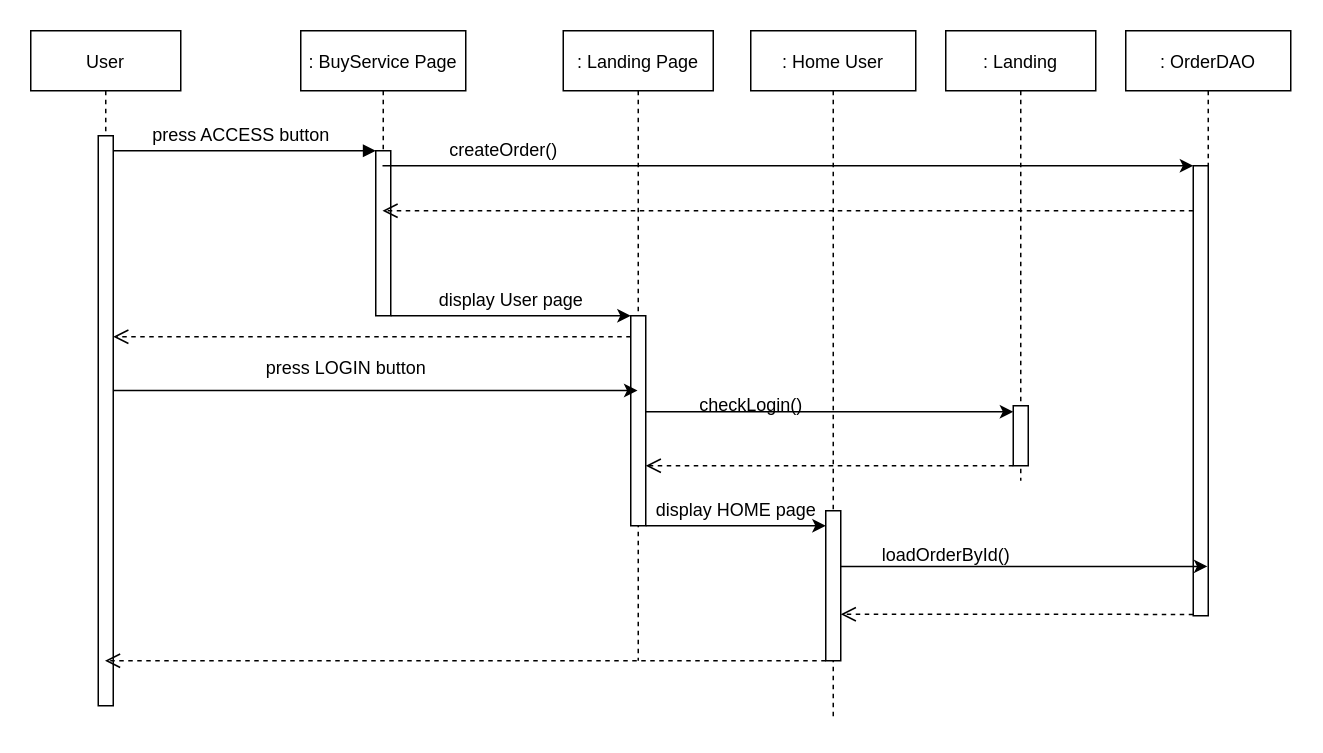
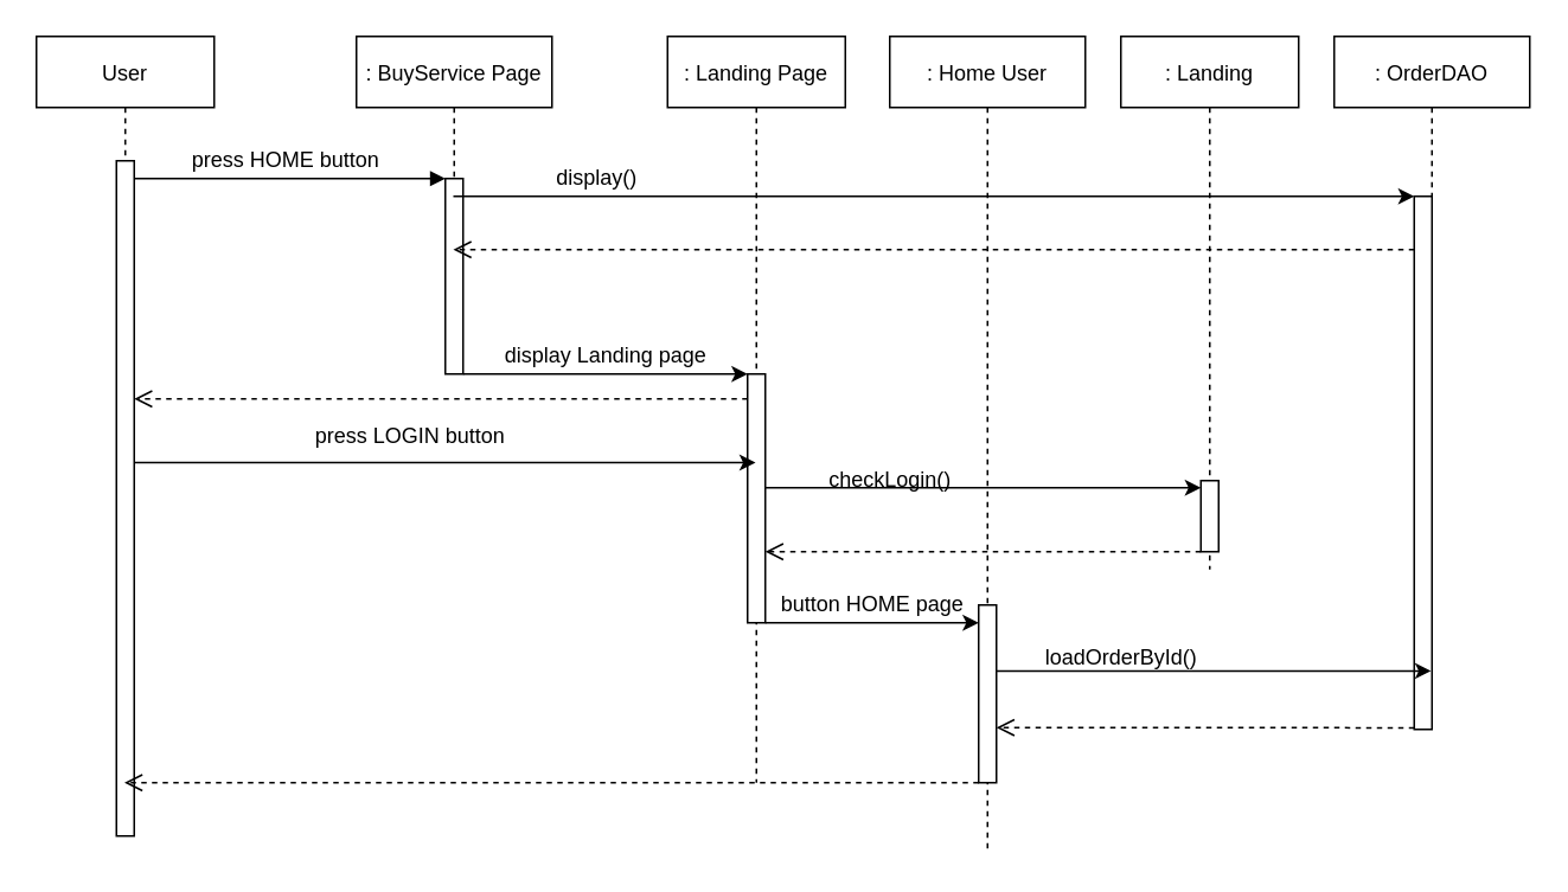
  <mxCell id="0" />
  <mxCell id="1" parent="0" />
  <mxCell id="2" value="User" style="shape=umlLifeline;perimeter=lifelinePerimeter;container=1;collapsible=0;recursiveResize=0;rounded=0;shadow=0;strokeWidth=1;" parent="1" vertex="1"><mxGeometry x="20" y="20" width="100" height="450" as="geometry" /></mxCell>
  <mxCell id="3" value="" style="points=[];perimeter=orthogonalPerimeter;rounded=0;shadow=0;strokeWidth=1;" parent="2" vertex="1"><mxGeometry x="45" y="70" width="10" height="380" as="geometry" /></mxCell>
  <mxCell id="4" value=": BuyService Page" style="shape=umlLifeline;perimeter=lifelinePerimeter;container=1;collapsible=0;recursiveResize=0;rounded=0;shadow=0;strokeWidth=1;" parent="1" vertex="1"><mxGeometry x="200" y="20" width="110" height="190" as="geometry" /></mxCell>
  <mxCell id="5" value="" style="points=[];perimeter=orthogonalPerimeter;rounded=0;shadow=0;strokeWidth=1;" parent="4" vertex="1"><mxGeometry x="50" y="80" width="10" height="110" as="geometry" /></mxCell>
  <mxCell id="6" value="" style="verticalAlign=bottom;endArrow=block;entryX=0;entryY=0;shadow=0;strokeWidth=1;entryDx=0;entryDy=0;entryPerimeter=0;" parent="1" source="3" target="5" edge="1"><mxGeometry relative="1" as="geometry"><mxPoint x="175" y="100" as="sourcePoint" /></mxGeometry></mxCell>
- <mxCell id="7" value="press ACCESS button" style="text;html=1;align=center;verticalAlign=middle;resizable=0;points=[];autosize=1;strokeColor=none;fillColor=none;" vertex="1" parent="1"><mxGeometry x="95" y="80" width="130" height="20" as="geometry" /></mxCell>
+ <mxCell id="7" value="press HOME button" style="text;html=1;align=center;verticalAlign=middle;resizable=0;points=[];autosize=1;strokeColor=none;fillColor=none;" vertex="1" parent="1"><mxGeometry x="95" y="80" width="130" height="20" as="geometry" /></mxCell>
  <mxCell id="8" value=": OrderDAO" style="shape=umlLifeline;perimeter=lifelinePerimeter;container=1;collapsible=0;recursiveResize=0;rounded=0;shadow=0;strokeWidth=1;" vertex="1" parent="1"><mxGeometry x="750" y="20" width="110" height="390" as="geometry" /></mxCell>
  <mxCell id="9" value="" style="points=[];perimeter=orthogonalPerimeter;rounded=0;shadow=0;strokeWidth=1;" vertex="1" parent="8"><mxGeometry x="45" y="90" width="10" height="300" as="geometry" /></mxCell>
  <mxCell id="10" value="" style="endArrow=classic;html=1;rounded=0;entryX=0;entryY=0;entryDx=0;entryDy=0;entryPerimeter=0;" edge="1" parent="1" source="4" target="9"><mxGeometry width="50" height="50" relative="1" as="geometry"><mxPoint x="370" y="110" as="sourcePoint" /><mxPoint x="710" y="110" as="targetPoint" /></mxGeometry></mxCell>
- <mxCell id="11" value="createOrder()" style="text;html=1;align=center;verticalAlign=middle;resizable=0;points=[];autosize=1;strokeColor=none;fillColor=none;" vertex="1" parent="1"><mxGeometry x="290" y="90" width="90" height="20" as="geometry" /></mxCell>
+ <mxCell id="11" value="display()" style="text;html=1;align=center;verticalAlign=middle;resizable=0;points=[];autosize=1;strokeColor=none;fillColor=none;" vertex="1" parent="1"><mxGeometry x="290" y="90" width="90" height="20" as="geometry" /></mxCell>
  <mxCell id="12" value="" style="verticalAlign=bottom;endArrow=open;dashed=1;endSize=8;shadow=0;strokeWidth=1;exitX=0;exitY=0.1;exitDx=0;exitDy=0;exitPerimeter=0;" edge="1" parent="1" source="9" target="4"><mxGeometry relative="1" as="geometry"><mxPoint x="370" y="126" as="targetPoint" /><mxPoint x="710" y="130" as="sourcePoint" /></mxGeometry></mxCell>
  <mxCell id="13" value=": Landing Page" style="shape=umlLifeline;perimeter=lifelinePerimeter;container=1;collapsible=0;recursiveResize=0;rounded=0;shadow=0;strokeWidth=1;" vertex="1" parent="1"><mxGeometry x="375" y="20" width="100" height="420" as="geometry" /></mxCell>
  <mxCell id="14" value="" style="points=[];perimeter=orthogonalPerimeter;rounded=0;shadow=0;strokeWidth=1;" vertex="1" parent="13"><mxGeometry x="45" y="190" width="10" height="140" as="geometry" /></mxCell>
  <mxCell id="15" value="" style="endArrow=classic;html=1;rounded=0;entryX=0;entryY=0;entryDx=0;entryDy=0;entryPerimeter=0;" edge="1" parent="1" source="5" target="14"><mxGeometry width="50" height="50" relative="1" as="geometry"><mxPoint x="270" y="210" as="sourcePoint" /><mxPoint x="330" y="210" as="targetPoint" /></mxGeometry></mxCell>
- <mxCell id="16" value="display User page" style="text;html=1;align=center;verticalAlign=middle;resizable=0;points=[];autosize=1;strokeColor=none;fillColor=none;" vertex="1" parent="1"><mxGeometry x="275" y="190" width="130" height="20" as="geometry" /></mxCell>
+ <mxCell id="16" value="display Landing page" style="text;html=1;align=center;verticalAlign=middle;resizable=0;points=[];autosize=1;strokeColor=none;fillColor=none;" vertex="1" parent="1"><mxGeometry x="275" y="190" width="130" height="20" as="geometry" /></mxCell>
  <mxCell id="17" value="" style="verticalAlign=bottom;endArrow=open;dashed=1;endSize=8;shadow=0;strokeWidth=1;exitX=0;exitY=0.1;exitDx=0;exitDy=0;exitPerimeter=0;" edge="1" parent="1" source="14" target="3"><mxGeometry relative="1" as="geometry"><mxPoint x="80" y="230" as="targetPoint" /><mxPoint x="410" y="230" as="sourcePoint" /></mxGeometry></mxCell>
  <mxCell id="18" value="" style="endArrow=classic;html=1;rounded=0;exitX=1;exitY=0.447;exitDx=0;exitDy=0;exitPerimeter=0;" edge="1" parent="1" source="3" target="13"><mxGeometry width="50" height="50" relative="1" as="geometry"><mxPoint x="90" y="260" as="sourcePoint" /><mxPoint x="330" y="210" as="targetPoint" /></mxGeometry></mxCell>
  <mxCell id="19" value="press LOGIN button" style="text;html=1;align=center;verticalAlign=middle;resizable=0;points=[];autosize=1;strokeColor=none;fillColor=none;" vertex="1" parent="1"><mxGeometry x="170" y="235" width="120" height="20" as="geometry" /></mxCell>
  <mxCell id="20" value=": Landing" style="shape=umlLifeline;perimeter=lifelinePerimeter;container=1;collapsible=0;recursiveResize=0;rounded=0;shadow=0;strokeWidth=1;" vertex="1" parent="1"><mxGeometry x="630" y="20" width="100" height="300" as="geometry" /></mxCell>
  <mxCell id="21" value="" style="points=[];perimeter=orthogonalPerimeter;rounded=0;shadow=0;strokeWidth=1;" vertex="1" parent="20"><mxGeometry x="45" y="250" width="10" height="40" as="geometry" /></mxCell>
  <mxCell id="22" value="" style="endArrow=classic;html=1;rounded=0;entryX=0;entryY=0.1;entryDx=0;entryDy=0;entryPerimeter=0;" edge="1" parent="1" target="21"><mxGeometry width="50" height="50" relative="1" as="geometry"><mxPoint x="430" y="274" as="sourcePoint" /><mxPoint x="510" y="310" as="targetPoint" /></mxGeometry></mxCell>
  <mxCell id="23" value="checkLogin()" style="text;html=1;align=center;verticalAlign=middle;resizable=0;points=[];autosize=1;strokeColor=none;fillColor=none;" vertex="1" parent="1"><mxGeometry x="460" y="260" width="80" height="20" as="geometry" /></mxCell>
  <mxCell id="24" value="" style="verticalAlign=bottom;endArrow=open;dashed=1;endSize=8;shadow=0;strokeWidth=1;exitX=0;exitY=1;exitDx=0;exitDy=0;exitPerimeter=0;" edge="1" parent="1" source="21"><mxGeometry relative="1" as="geometry"><mxPoint x="430" y="310" as="targetPoint" /><mxPoint x="695" y="136" as="sourcePoint" /></mxGeometry></mxCell>
  <mxCell id="25" value=": Home User" style="shape=umlLifeline;perimeter=lifelinePerimeter;container=1;collapsible=0;recursiveResize=0;rounded=0;shadow=0;strokeWidth=1;" vertex="1" parent="1"><mxGeometry x="500" y="20" width="110" height="460" as="geometry" /></mxCell>
  <mxCell id="26" value="" style="points=[];perimeter=orthogonalPerimeter;rounded=0;shadow=0;strokeWidth=1;" vertex="1" parent="25"><mxGeometry x="50" y="320" width="10" height="100" as="geometry" /></mxCell>
  <mxCell id="27" value="" style="endArrow=classic;html=1;rounded=0;exitX=1;exitY=1;exitDx=0;exitDy=0;exitPerimeter=0;" edge="1" parent="1" source="14"><mxGeometry width="50" height="50" relative="1" as="geometry"><mxPoint x="360" y="410" as="sourcePoint" /><mxPoint x="550" y="350" as="targetPoint" /></mxGeometry></mxCell>
- <mxCell id="28" value="display HOME page" style="text;html=1;align=center;verticalAlign=middle;resizable=0;points=[];autosize=1;strokeColor=none;fillColor=none;" vertex="1" parent="1"><mxGeometry x="430" y="330" width="120" height="20" as="geometry" /></mxCell>
+ <mxCell id="28" value="button HOME page" style="text;html=1;align=center;verticalAlign=middle;resizable=0;points=[];autosize=1;strokeColor=none;fillColor=none;" vertex="1" parent="1"><mxGeometry x="430" y="330" width="120" height="20" as="geometry" /></mxCell>
  <mxCell id="29" value="" style="verticalAlign=bottom;endArrow=open;dashed=1;endSize=8;shadow=0;strokeWidth=1;exitX=0;exitY=1;exitDx=0;exitDy=0;exitPerimeter=0;" edge="1" parent="1" source="26" target="2"><mxGeometry relative="1" as="geometry"><mxPoint x="264.5" y="136" as="targetPoint" /><mxPoint x="805" y="136" as="sourcePoint" /></mxGeometry></mxCell>
  <mxCell id="30" value="" style="endArrow=classic;html=1;rounded=0;exitX=1;exitY=0.371;exitDx=0;exitDy=0;exitPerimeter=0;" edge="1" parent="1" source="26" target="8"><mxGeometry width="50" height="50" relative="1" as="geometry"><mxPoint x="670" y="420" as="sourcePoint" /><mxPoint x="740" y="360" as="targetPoint" /></mxGeometry></mxCell>
  <mxCell id="31" value="loadOrderById()" style="text;html=1;align=center;verticalAlign=middle;resizable=0;points=[];autosize=1;strokeColor=none;fillColor=none;" vertex="1" parent="1"><mxGeometry x="580" y="360" width="100" height="20" as="geometry" /></mxCell>
  <mxCell id="32" value="" style="verticalAlign=bottom;endArrow=open;dashed=1;endSize=8;shadow=0;strokeWidth=1;exitX=0;exitY=0.997;exitDx=0;exitDy=0;exitPerimeter=0;" edge="1" parent="1" source="9"><mxGeometry relative="1" as="geometry"><mxPoint x="560" y="409" as="targetPoint" /><mxPoint x="790" y="410" as="sourcePoint" /></mxGeometry></mxCell>
